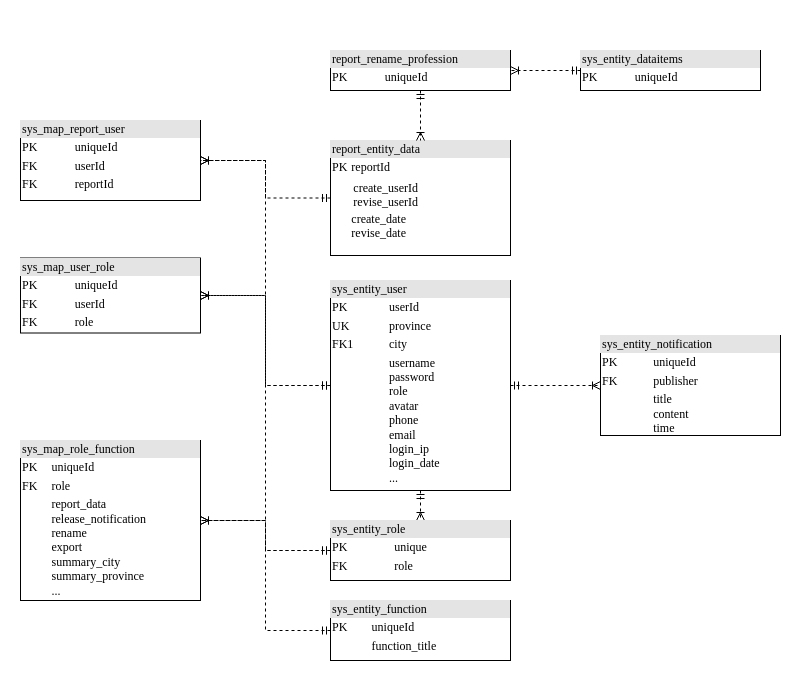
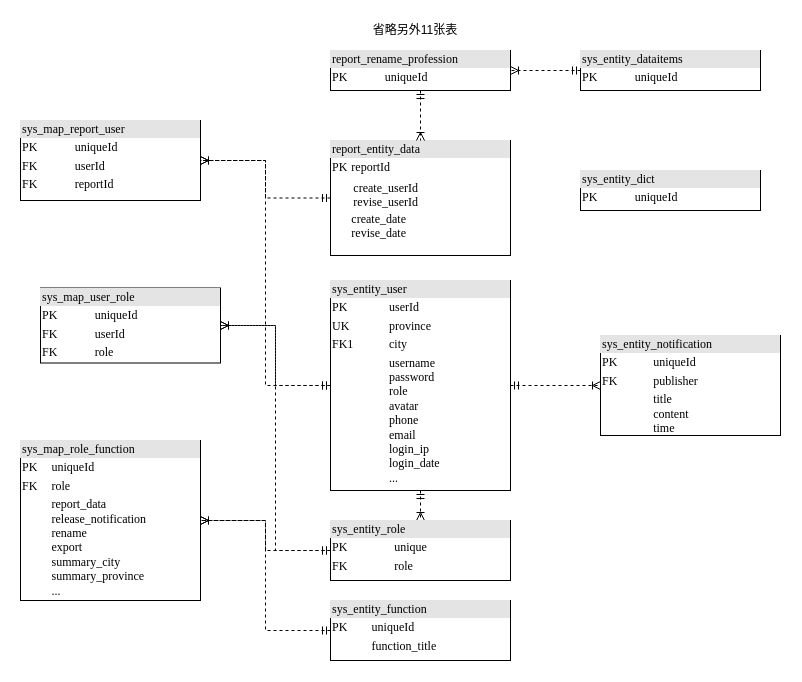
  <mxCell id="0" />
  <mxCell id="1" parent="0" />
  <mxCell id="2" style="edgeStyle=orthogonalEdgeStyle;html=1;labelBackgroundColor=none;startArrow=ERmandOne;endArrow=ERoneToMany;fontFamily=Verdana;fontSize=12;align=left;dashed=1;" parent="1" source="6" target="9" edge="1"><mxGeometry relative="1" as="geometry"><mxPoint x="420" y="680" as="targetPoint" /></mxGeometry></mxCell>
  <mxCell id="3" style="edgeStyle=orthogonalEdgeStyle;rounded=0;orthogonalLoop=1;jettySize=auto;html=1;exitX=0;exitY=0.5;exitDx=0;exitDy=0;startArrow=ERmandOne;startFill=0;endArrow=ERoneToMany;endFill=0;dashed=1;" edge="1" parent="1" source="6" target="12"><mxGeometry relative="1" as="geometry" /></mxCell>
  <mxCell id="4" style="edgeStyle=orthogonalEdgeStyle;rounded=0;orthogonalLoop=1;jettySize=auto;html=1;exitX=0;exitY=0.5;exitDx=0;exitDy=0;entryX=1;entryY=0.5;entryDx=0;entryDy=0;dashed=1;startArrow=ERmandOne;startFill=0;endArrow=ERoneToMany;endFill=0;" edge="1" parent="1" source="6" target="17"><mxGeometry relative="1" as="geometry" /></mxCell>
  <mxCell id="5" style="edgeStyle=orthogonalEdgeStyle;rounded=0;orthogonalLoop=1;jettySize=auto;html=1;exitX=1;exitY=0.5;exitDx=0;exitDy=0;dashed=1;startArrow=ERmandOne;startFill=0;endArrow=ERoneToMany;endFill=0;" edge="1" parent="1" source="6" target="18"><mxGeometry relative="1" as="geometry" /></mxCell>
  <mxCell id="6" value="&lt;div style=&quot;box-sizing: border-box ; width: 100% ; background: #e4e4e4 ; padding: 2px&quot;&gt;sys_entity_user&lt;/div&gt;&lt;table style=&quot;width: 100% ; font-size: 1em&quot; cellpadding=&quot;2&quot; cellspacing=&quot;0&quot;&gt;&lt;tbody&gt;&lt;tr&gt;&lt;td&gt;PK&lt;br&gt;&lt;/td&gt;&lt;td&gt;userId&lt;br&gt;&lt;/td&gt;&lt;/tr&gt;&lt;tr&gt;&lt;td&gt;UK&lt;/td&gt;&lt;td&gt;province&lt;/td&gt;&lt;/tr&gt;&lt;tr&gt;&lt;td&gt;FK1&lt;/td&gt;&lt;td&gt;city&lt;/td&gt;&lt;/tr&gt;&lt;tr&gt;&lt;td&gt;&lt;/td&gt;&lt;td&gt;username&lt;br&gt;password&lt;br&gt;role&lt;br&gt;avatar&lt;br&gt;phone&lt;br&gt;email&lt;br&gt;login_ip&lt;br&gt;login_date&lt;br&gt;...&lt;br&gt;&lt;br&gt;&lt;/td&gt;&lt;/tr&gt;&lt;/tbody&gt;&lt;/table&gt;" style="verticalAlign=top;align=left;overflow=fill;html=1;rounded=0;shadow=0;comic=0;labelBackgroundColor=none;strokeWidth=1;fontFamily=Verdana;fontSize=12" parent="1" vertex="1"><mxGeometry x="330" y="280" width="180" height="210" as="geometry" /></mxCell>
  <mxCell id="7" style="edgeStyle=orthogonalEdgeStyle;rounded=0;orthogonalLoop=1;jettySize=auto;html=1;exitX=0;exitY=0.5;exitDx=0;exitDy=0;entryX=1;entryY=0.5;entryDx=0;entryDy=0;dashed=1;startArrow=ERmandOne;startFill=0;endArrow=ERoneToMany;endFill=0;" edge="1" parent="1" source="9" target="13"><mxGeometry relative="1" as="geometry" /></mxCell>
  <mxCell id="8" style="edgeStyle=orthogonalEdgeStyle;rounded=0;orthogonalLoop=1;jettySize=auto;html=1;exitX=0;exitY=0.5;exitDx=0;exitDy=0;entryX=1;entryY=0.5;entryDx=0;entryDy=0;dashed=1;startArrow=ERmandOne;startFill=0;endArrow=ERoneToMany;endFill=0;" edge="1" parent="1" source="9" target="12"><mxGeometry relative="1" as="geometry" /></mxCell>
  <mxCell id="9" value="&lt;div style=&quot;box-sizing: border-box ; width: 100% ; background: #e4e4e4 ; padding: 2px&quot;&gt;sys_entity_role&lt;/div&gt;&lt;table style=&quot;width: 100% ; font-size: 1em&quot; cellpadding=&quot;2&quot; cellspacing=&quot;0&quot;&gt;&lt;tbody&gt;&lt;tr&gt;&lt;td&gt;PK&lt;br&gt;&lt;/td&gt;&lt;td&gt;unique&lt;br&gt;&lt;/td&gt;&lt;/tr&gt;&lt;tr&gt;&lt;td&gt;FK&lt;/td&gt;&lt;td&gt;role&lt;/td&gt;&lt;/tr&gt;&lt;tr&gt;&lt;td&gt;&lt;/td&gt;&lt;td&gt;&lt;/td&gt;&lt;/tr&gt;&lt;/tbody&gt;&lt;/table&gt;" style="verticalAlign=top;align=left;overflow=fill;html=1;rounded=0;shadow=0;comic=0;labelBackgroundColor=none;strokeWidth=1;fontFamily=Verdana;fontSize=12" vertex="1" parent="1"><mxGeometry x="330" y="520" width="180" height="60" as="geometry" /></mxCell>
  <mxCell id="10" style="edgeStyle=orthogonalEdgeStyle;rounded=0;orthogonalLoop=1;jettySize=auto;html=1;exitX=0;exitY=0.5;exitDx=0;exitDy=0;dashed=1;startArrow=ERmandOne;startFill=0;endArrow=ERoneToMany;endFill=0;" edge="1" parent="1" source="11" target="13"><mxGeometry relative="1" as="geometry" /></mxCell>
  <mxCell id="11" value="&lt;div style=&quot;box-sizing: border-box ; width: 100% ; background: #e4e4e4 ; padding: 2px&quot;&gt;sys_entity_function&lt;/div&gt;&lt;table style=&quot;width: 100% ; font-size: 1em&quot; cellpadding=&quot;2&quot; cellspacing=&quot;0&quot;&gt;&lt;tbody&gt;&lt;tr&gt;&lt;td&gt;PK&lt;br&gt;&lt;/td&gt;&lt;td&gt;uniqueId&lt;br&gt;&lt;/td&gt;&lt;/tr&gt;&lt;tr&gt;&lt;td&gt;&lt;/td&gt;&lt;td&gt;function_title&lt;/td&gt;&lt;/tr&gt;&lt;/tbody&gt;&lt;/table&gt;" style="verticalAlign=top;align=left;overflow=fill;html=1;rounded=0;shadow=0;comic=0;labelBackgroundColor=none;strokeWidth=1;fontFamily=Verdana;fontSize=12" vertex="1" parent="1"><mxGeometry x="330" y="600" width="180" height="60" as="geometry" /></mxCell>
- <mxCell id="12" value="&lt;div style=&quot;box-sizing: border-box ; width: 100% ; background: #e4e4e4 ; padding: 2px&quot;&gt;sys_map_user_role&lt;/div&gt;&lt;table style=&quot;width: 100% ; font-size: 1em&quot; cellpadding=&quot;2&quot; cellspacing=&quot;0&quot;&gt;&lt;tbody&gt;&lt;tr&gt;&lt;td&gt;PK&lt;br&gt;&lt;/td&gt;&lt;td&gt;uniqueId&lt;br&gt;&lt;/td&gt;&lt;/tr&gt;&lt;tr&gt;&lt;td&gt;FK&lt;/td&gt;&lt;td&gt;userId&lt;/td&gt;&lt;/tr&gt;&lt;tr&gt;&lt;td&gt;FK&lt;/td&gt;&lt;td&gt;role&lt;/td&gt;&lt;/tr&gt;&lt;/tbody&gt;&lt;/table&gt;" style="verticalAlign=top;align=left;overflow=fill;html=1;rounded=0;shadow=0;comic=0;labelBackgroundColor=none;strokeWidth=1;fontFamily=Verdana;fontSize=12" vertex="1" parent="1"><mxGeometry x="20" y="257.5" width="180" height="75" as="geometry" /></mxCell>
+ <mxCell id="12" value="&lt;div style=&quot;box-sizing: border-box ; width: 100% ; background: #e4e4e4 ; padding: 2px&quot;&gt;sys_map_user_role&lt;/div&gt;&lt;table style=&quot;width: 100% ; font-size: 1em&quot; cellpadding=&quot;2&quot; cellspacing=&quot;0&quot;&gt;&lt;tbody&gt;&lt;tr&gt;&lt;td&gt;PK&lt;br&gt;&lt;/td&gt;&lt;td&gt;uniqueId&lt;br&gt;&lt;/td&gt;&lt;/tr&gt;&lt;tr&gt;&lt;td&gt;FK&lt;/td&gt;&lt;td&gt;userId&lt;/td&gt;&lt;/tr&gt;&lt;tr&gt;&lt;td&gt;FK&lt;/td&gt;&lt;td&gt;role&lt;/td&gt;&lt;/tr&gt;&lt;/tbody&gt;&lt;/table&gt;" style="verticalAlign=top;align=left;overflow=fill;html=1;rounded=0;shadow=0;comic=0;labelBackgroundColor=none;strokeWidth=1;fontFamily=Verdana;fontSize=12" vertex="1" parent="1"><mxGeometry x="40" y="287.5" width="180" height="75" as="geometry" /></mxCell>
  <mxCell id="13" value="&lt;div style=&quot;box-sizing: border-box ; width: 100% ; background: #e4e4e4 ; padding: 2px&quot;&gt;sys_map_role_function&lt;/div&gt;&lt;table style=&quot;width: 100% ; font-size: 1em&quot; cellpadding=&quot;2&quot; cellspacing=&quot;0&quot;&gt;&lt;tbody&gt;&lt;tr&gt;&lt;td&gt;PK&lt;br&gt;&lt;/td&gt;&lt;td&gt;uniqueId&lt;br&gt;&lt;/td&gt;&lt;/tr&gt;&lt;tr&gt;&lt;td&gt;FK&lt;/td&gt;&lt;td&gt;role&lt;/td&gt;&lt;/tr&gt;&lt;tr&gt;&lt;td&gt;&lt;br&gt;&lt;/td&gt;&lt;td&gt;report_data&lt;br&gt;release_notification&lt;br&gt;rename&lt;br&gt;export&lt;br&gt;summary_city&lt;br&gt;summary_province&lt;br&gt;...&lt;br&gt;&lt;/td&gt;&lt;/tr&gt;&lt;tr&gt;&lt;td&gt;&lt;/td&gt;&lt;td&gt;&lt;br&gt;&lt;/td&gt;&lt;/tr&gt;&lt;/tbody&gt;&lt;/table&gt;" style="verticalAlign=top;align=left;overflow=fill;html=1;rounded=0;shadow=0;comic=0;labelBackgroundColor=none;strokeWidth=1;fontFamily=Verdana;fontSize=12" vertex="1" parent="1"><mxGeometry x="20" y="440" width="180" height="160" as="geometry" /></mxCell>
+ <mxCell id="14" value="&lt;div style=&quot;box-sizing: border-box ; width: 100% ; background: #e4e4e4 ; padding: 2px&quot;&gt;sys_entity_dict&lt;/div&gt;&lt;table style=&quot;width: 100% ; font-size: 1em&quot; cellpadding=&quot;2&quot; cellspacing=&quot;0&quot;&gt;&lt;tbody&gt;&lt;tr&gt;&lt;td&gt;PK&lt;br&gt;&lt;/td&gt;&lt;td&gt;uniqueId&lt;br&gt;&lt;/td&gt;&lt;/tr&gt;&lt;tr&gt;&lt;td&gt;&lt;/td&gt;&lt;td&gt;&lt;br&gt;&lt;/td&gt;&lt;/tr&gt;&lt;/tbody&gt;&lt;/table&gt;" style="verticalAlign=top;align=left;overflow=fill;html=1;rounded=0;shadow=0;comic=0;labelBackgroundColor=none;strokeWidth=1;fontFamily=Verdana;fontSize=12" vertex="1" parent="1"><mxGeometry x="580" y="170" width="180" height="40" as="geometry" /></mxCell>
  <mxCell id="15" style="edgeStyle=orthogonalEdgeStyle;rounded=0;orthogonalLoop=1;jettySize=auto;html=1;exitX=0;exitY=0.5;exitDx=0;exitDy=0;dashed=1;startArrow=ERmandOne;startFill=0;endArrow=ERoneToMany;endFill=0;entryX=1;entryY=0.5;entryDx=0;entryDy=0;" edge="1" parent="1" source="16" target="17"><mxGeometry relative="1" as="geometry" /></mxCell>
  <mxCell id="16" value="&lt;div style=&quot;box-sizing: border-box ; width: 100% ; background: #e4e4e4 ; padding: 2px&quot;&gt;report_entity_data&lt;/div&gt;&lt;table style=&quot;width: 100% ; font-size: 1em&quot; cellpadding=&quot;2&quot; cellspacing=&quot;0&quot;&gt;&lt;tbody&gt;&lt;tr&gt;&lt;td&gt;PK&lt;br&gt;&lt;/td&gt;&lt;td&gt;reportId&lt;br&gt;&lt;/td&gt;&lt;/tr&gt;&lt;tr&gt;&lt;td&gt;&lt;br&gt;&lt;/td&gt;&lt;td&gt;&lt;table cellpadding=&quot;2&quot; cellspacing=&quot;0&quot; style=&quot;font-size: 1em ; width: 180px&quot;&gt;&lt;tbody&gt;&lt;tr&gt;&lt;td&gt;create_userId&lt;br&gt;revise_userId&lt;br&gt;&lt;/td&gt;&lt;/tr&gt;&lt;/tbody&gt;&lt;/table&gt;create_date&lt;br&gt;revise_date&lt;/td&gt;&lt;/tr&gt;&lt;/tbody&gt;&lt;/table&gt;" style="verticalAlign=top;align=left;overflow=fill;html=1;rounded=0;shadow=0;comic=0;labelBackgroundColor=none;strokeWidth=1;fontFamily=Verdana;fontSize=12" vertex="1" parent="1"><mxGeometry x="330" y="140" width="180" height="115" as="geometry" /></mxCell>
  <mxCell id="17" value="&lt;div style=&quot;box-sizing: border-box ; width: 100% ; background: #e4e4e4 ; padding: 2px&quot;&gt;sys_map_report_user&lt;/div&gt;&lt;table style=&quot;width: 100% ; font-size: 1em&quot; cellpadding=&quot;2&quot; cellspacing=&quot;0&quot;&gt;&lt;tbody&gt;&lt;tr&gt;&lt;td&gt;PK&lt;br&gt;&lt;/td&gt;&lt;td&gt;uniqueId&lt;br&gt;&lt;/td&gt;&lt;/tr&gt;&lt;tr&gt;&lt;td&gt;FK&lt;/td&gt;&lt;td&gt;userId&lt;/td&gt;&lt;/tr&gt;&lt;tr&gt;&lt;td&gt;FK&lt;/td&gt;&lt;td&gt;reportId&lt;/td&gt;&lt;/tr&gt;&lt;/tbody&gt;&lt;/table&gt;" style="verticalAlign=top;align=left;overflow=fill;html=1;rounded=0;shadow=0;comic=0;labelBackgroundColor=none;strokeWidth=1;fontFamily=Verdana;fontSize=12" vertex="1" parent="1"><mxGeometry x="20" y="120" width="180" height="80" as="geometry" /></mxCell>
  <mxCell id="18" value="&lt;div style=&quot;box-sizing: border-box ; width: 100% ; background: #e4e4e4 ; padding: 2px&quot;&gt;sys_entity_notification&lt;/div&gt;&lt;table style=&quot;width: 100% ; font-size: 1em&quot; cellpadding=&quot;2&quot; cellspacing=&quot;0&quot;&gt;&lt;tbody&gt;&lt;tr&gt;&lt;td&gt;PK&lt;br&gt;&lt;/td&gt;&lt;td&gt;uniqueId&lt;br&gt;&lt;/td&gt;&lt;/tr&gt;&lt;tr&gt;&lt;td&gt;FK&lt;/td&gt;&lt;td&gt;publisher&lt;br&gt;&lt;/td&gt;&lt;/tr&gt;&lt;tr&gt;&lt;td&gt;&lt;br&gt;&lt;/td&gt;&lt;td&gt;title&lt;br&gt;content&lt;br&gt;time&lt;br&gt;&lt;br&gt;&lt;/td&gt;&lt;/tr&gt;&lt;tr&gt;&lt;td&gt;&lt;br&gt;&lt;/td&gt;&lt;td&gt;&lt;br&gt;&lt;/td&gt;&lt;/tr&gt;&lt;tr&gt;&lt;td&gt;&lt;/td&gt;&lt;td&gt;&lt;br&gt;&lt;/td&gt;&lt;/tr&gt;&lt;/tbody&gt;&lt;/table&gt;" style="verticalAlign=top;align=left;overflow=fill;html=1;rounded=0;shadow=0;comic=0;labelBackgroundColor=none;strokeWidth=1;fontFamily=Verdana;fontSize=12" vertex="1" parent="1"><mxGeometry x="600" y="335" width="180" height="100" as="geometry" /></mxCell>
  <mxCell id="19" style="edgeStyle=orthogonalEdgeStyle;rounded=0;orthogonalLoop=1;jettySize=auto;html=1;exitX=0;exitY=0.5;exitDx=0;exitDy=0;entryX=1;entryY=0.5;entryDx=0;entryDy=0;dashed=1;startArrow=ERmandOne;startFill=0;endArrow=ERoneToMany;endFill=0;" edge="1" parent="1" source="20" target="22"><mxGeometry relative="1" as="geometry" /></mxCell>
  <mxCell id="20" value="&lt;div style=&quot;box-sizing: border-box ; width: 100% ; background: #e4e4e4 ; padding: 2px&quot;&gt;sys_entity_dataitems&lt;/div&gt;&lt;table style=&quot;width: 100% ; font-size: 1em&quot; cellpadding=&quot;2&quot; cellspacing=&quot;0&quot;&gt;&lt;tbody&gt;&lt;tr&gt;&lt;td&gt;PK&lt;br&gt;&lt;/td&gt;&lt;td&gt;uniqueId&lt;br&gt;&lt;/td&gt;&lt;/tr&gt;&lt;tr&gt;&lt;td&gt;&lt;/td&gt;&lt;td&gt;&lt;br&gt;&lt;/td&gt;&lt;/tr&gt;&lt;/tbody&gt;&lt;/table&gt;" style="verticalAlign=top;align=left;overflow=fill;html=1;rounded=0;shadow=0;comic=0;labelBackgroundColor=none;strokeWidth=1;fontFamily=Verdana;fontSize=12" vertex="1" parent="1"><mxGeometry x="580" y="50" width="180" height="40" as="geometry" /></mxCell>
  <mxCell id="21" value="" style="group" vertex="1" connectable="0" parent="1"><mxGeometry x="330" y="20" width="180" height="70" as="geometry" /></mxCell>
  <mxCell id="22" value="&lt;div style=&quot;box-sizing: border-box ; width: 100% ; background: #e4e4e4 ; padding: 2px&quot;&gt;report_rename_profession&lt;/div&gt;&lt;table style=&quot;width: 100% ; font-size: 1em&quot; cellpadding=&quot;2&quot; cellspacing=&quot;0&quot;&gt;&lt;tbody&gt;&lt;tr&gt;&lt;td&gt;PK&lt;br&gt;&lt;/td&gt;&lt;td&gt;uniqueId&lt;br&gt;&lt;/td&gt;&lt;/tr&gt;&lt;tr&gt;&lt;td&gt;&lt;/td&gt;&lt;td&gt;&lt;br&gt;&lt;/td&gt;&lt;/tr&gt;&lt;/tbody&gt;&lt;/table&gt;" style="verticalAlign=top;align=left;overflow=fill;html=1;rounded=0;shadow=0;comic=0;labelBackgroundColor=none;strokeWidth=1;fontFamily=Verdana;fontSize=12" vertex="1" parent="21"><mxGeometry y="30" width="180" height="40" as="geometry" /></mxCell>
+ <mxCell id="23" value="省略另外11张表" style="text;html=1;strokeColor=none;fillColor=none;align=center;verticalAlign=middle;whiteSpace=wrap;rounded=0;" vertex="1" parent="21"><mxGeometry x="30" width="110" height="20" as="geometry" /></mxCell>
  <mxCell id="24" style="edgeStyle=orthogonalEdgeStyle;rounded=0;orthogonalLoop=1;jettySize=auto;html=1;exitX=0.5;exitY=1;exitDx=0;exitDy=0;entryX=0.5;entryY=0;entryDx=0;entryDy=0;dashed=1;startArrow=ERmandOne;startFill=0;endArrow=ERoneToMany;endFill=0;" edge="1" parent="1" source="22" target="16"><mxGeometry relative="1" as="geometry" /></mxCell>
